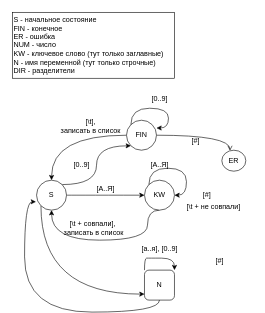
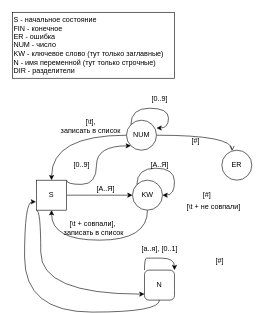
  <mxCell id="0" />
  <mxCell id="1" parent="0" />
  <mxCell id="2" value="S - начальное состояние&lt;br&gt;FIN - конечное&lt;br&gt;ER - ошибка&lt;br&gt;NUM - число&lt;br&gt;KW - ключевое слово (тут только заглавные)&lt;br&gt;N - имя переменной (тут только строчные)&lt;br&gt;DIR - разделители" style="rounded=0;whiteSpace=wrap;html=1;align=left;" vertex="1" parent="1"><mxGeometry x="20" y="20" width="270" height="110" as="geometry" /></mxCell>
  <mxCell id="3" style="edgeStyle=orthogonalEdgeStyle;curved=1;rounded=0;orthogonalLoop=1;jettySize=auto;html=1;exitX=1;exitY=0;exitDx=0;exitDy=0;entryX=0;entryY=1;entryDx=0;entryDy=0;" edge="1" parent="1" source="6" target="9"><mxGeometry relative="1" as="geometry"><Array as="points"><mxPoint x="160" y="307" /><mxPoint x="160" y="243" /></Array></mxGeometry></mxCell>
  <mxCell id="4" style="edgeStyle=orthogonalEdgeStyle;curved=1;rounded=0;orthogonalLoop=1;jettySize=auto;html=1;exitX=1;exitY=0.5;exitDx=0;exitDy=0;entryX=0;entryY=0.5;entryDx=0;entryDy=0;" edge="1" parent="1" source="6" target="16"><mxGeometry relative="1" as="geometry" /></mxCell>
  <mxCell id="5" style="edgeStyle=orthogonalEdgeStyle;curved=1;rounded=0;orthogonalLoop=1;jettySize=auto;html=1;exitX=0;exitY=1;exitDx=0;exitDy=0;entryX=0;entryY=0.8;entryDx=0;entryDy=0;entryPerimeter=0;" edge="1" parent="1" source="6" target="25"><mxGeometry relative="1" as="geometry"><Array as="points"><mxPoint x="67" y="490" /></Array></mxGeometry></mxCell>
- <mxCell id="6" value="S" style="ellipse;whiteSpace=wrap;html=1;aspect=fixed;" vertex="1" parent="1"><mxGeometry x="60" y="300" width="50" height="50" as="geometry" /></mxCell>
+ <mxCell id="6" value="S" style="whiteSpace=wrap;html=1;aspect=fixed;rounded=0;" vertex="1" parent="1"><mxGeometry x="60" y="300" width="50" height="50" as="geometry" /></mxCell>
  <mxCell id="7" style="edgeStyle=orthogonalEdgeStyle;curved=1;rounded=0;orthogonalLoop=1;jettySize=auto;html=1;exitX=1;exitY=0.5;exitDx=0;exitDy=0;entryX=0.34;entryY=0.02;entryDx=0;entryDy=0;entryPerimeter=0;endArrow=open;" edge="1" parent="1" source="9" target="13"><mxGeometry relative="1" as="geometry" /></mxCell>
  <mxCell id="8" style="edgeStyle=orthogonalEdgeStyle;curved=1;rounded=0;orthogonalLoop=1;jettySize=auto;html=1;exitX=0;exitY=0.5;exitDx=0;exitDy=0;entryX=0.5;entryY=0;entryDx=0;entryDy=0;" edge="1" parent="1" source="9" target="6"><mxGeometry relative="1" as="geometry" /></mxCell>
- <mxCell id="9" value="FIN" style="ellipse;whiteSpace=wrap;html=1;aspect=fixed;" vertex="1" parent="1"><mxGeometry x="210" y="200" width="50" height="50" as="geometry" /></mxCell>
+ <mxCell id="9" value="NUM" style="ellipse;whiteSpace=wrap;html=1;aspect=fixed;" vertex="1" parent="1"><mxGeometry x="210" y="200" width="50" height="50" as="geometry" /></mxCell>
  <mxCell id="10" value="[0..9]" style="text;html=1;align=center;verticalAlign=middle;resizable=0;points=[];autosize=1;strokeColor=none;fillColor=none;" vertex="1" parent="1"><mxGeometry x="110" y="260" width="50" height="30" as="geometry" /></mxCell>
  <mxCell id="11" style="edgeStyle=orthogonalEdgeStyle;curved=1;rounded=0;orthogonalLoop=1;jettySize=auto;html=1;exitX=0;exitY=0;exitDx=0;exitDy=0;entryX=1;entryY=0.26;entryDx=0;entryDy=0;entryPerimeter=0;" edge="1" parent="1" source="9" target="9"><mxGeometry relative="1" as="geometry" /></mxCell>
  <mxCell id="12" value="[0..9]" style="text;html=1;align=center;verticalAlign=middle;resizable=0;points=[];autosize=1;strokeColor=none;fillColor=none;" vertex="1" parent="1"><mxGeometry x="240" y="150" width="50" height="30" as="geometry" /></mxCell>
- <mxCell id="13" value="ER" style="ellipse;whiteSpace=wrap;html=1;aspect=fixed;" vertex="1" parent="1"><mxGeometry x="369" y="250" width="40" height="35" as="geometry" /></mxCell>
+ <mxCell id="13" value="ER" style="ellipse;whiteSpace=wrap;html=1;aspect=fixed;" vertex="1" parent="1"><mxGeometry x="369" y="250" width="50" height="50" as="geometry" /></mxCell>
  <mxCell id="14" value="[#]" style="text;html=1;align=center;verticalAlign=middle;resizable=0;points=[];autosize=1;strokeColor=none;fillColor=none;" vertex="1" parent="1"><mxGeometry x="305" y="220" width="40" height="30" as="geometry" /></mxCell>
  <mxCell id="15" style="edgeStyle=orthogonalEdgeStyle;curved=1;rounded=0;orthogonalLoop=1;jettySize=auto;html=1;exitX=0.5;exitY=1;exitDx=0;exitDy=0;entryX=0.5;entryY=1;entryDx=0;entryDy=0;" edge="1" parent="1" source="16" target="6"><mxGeometry relative="1" as="geometry"><Array as="points"><mxPoint x="245" y="400" /><mxPoint x="85" y="400" /></Array></mxGeometry></mxCell>
- <mxCell id="16" value="KW" style="ellipse;whiteSpace=wrap;html=1;aspect=fixed;" vertex="1" parent="1"><mxGeometry x="240" y="300" width="50" height="50" as="geometry" /></mxCell>
+ <mxCell id="16" value="KW" style="ellipse;whiteSpace=wrap;html=1;aspect=fixed;" vertex="1" parent="1"><mxGeometry x="220" y="300" width="50" height="50" as="geometry" /></mxCell>
  <mxCell id="17" value="[\t], &lt;br&gt;записать в список" style="text;html=1;align=center;verticalAlign=middle;resizable=0;points=[];autosize=1;strokeColor=none;fillColor=none;" vertex="1" parent="1"><mxGeometry x="90" y="190" width="120" height="40" as="geometry" /></mxCell>
  <mxCell id="18" value="[А..Я]" style="text;html=1;align=center;verticalAlign=middle;resizable=0;points=[];autosize=1;strokeColor=none;fillColor=none;" vertex="1" parent="1"><mxGeometry x="150" y="300" width="50" height="30" as="geometry" /></mxCell>
  <mxCell id="19" style="edgeStyle=orthogonalEdgeStyle;curved=1;rounded=0;orthogonalLoop=1;jettySize=auto;html=1;exitX=0;exitY=0;exitDx=0;exitDy=0;entryX=1;entryY=0.5;entryDx=0;entryDy=0;" edge="1" parent="1" source="16" target="16"><mxGeometry relative="1" as="geometry" /></mxCell>
  <mxCell id="20" value="[А..Я]" style="text;html=1;align=center;verticalAlign=middle;resizable=0;points=[];autosize=1;strokeColor=none;fillColor=none;" vertex="1" parent="1"><mxGeometry x="240" y="260" width="50" height="30" as="geometry" /></mxCell>
  <mxCell id="21" value="[#]" style="text;html=1;align=center;verticalAlign=middle;resizable=0;points=[];autosize=1;strokeColor=none;fillColor=none;" vertex="1" parent="1"><mxGeometry x="324" y="310" width="40" height="30" as="geometry" /></mxCell>
  <mxCell id="22" value="[\t + совпали],&amp;nbsp;&lt;br&gt;записать в список" style="text;html=1;align=center;verticalAlign=middle;resizable=0;points=[];autosize=1;strokeColor=none;fillColor=none;" vertex="1" parent="1"><mxGeometry x="95" y="360" width="120" height="40" as="geometry" /></mxCell>
  <mxCell id="23" value="[\t + не совпали]" style="text;html=1;align=center;verticalAlign=middle;resizable=0;points=[];autosize=1;strokeColor=none;fillColor=none;" vertex="1" parent="1"><mxGeometry x="300" y="330" width="110" height="30" as="geometry" /></mxCell>
  <mxCell id="24" style="edgeStyle=orthogonalEdgeStyle;curved=1;rounded=0;orthogonalLoop=1;jettySize=auto;html=1;exitX=0.5;exitY=1;exitDx=0;exitDy=0;entryX=-0.02;entryY=0.72;entryDx=0;entryDy=0;entryPerimeter=0;" edge="1" parent="1" source="25" target="6"><mxGeometry relative="1" as="geometry" /></mxCell>
  <mxCell id="25" value="N" style="whiteSpace=wrap;html=1;aspect=fixed;rounded=1;" vertex="1" parent="1"><mxGeometry x="240" y="450" width="50" height="50" as="geometry" /></mxCell>
  <mxCell id="26" style="edgeStyle=orthogonalEdgeStyle;curved=1;rounded=0;orthogonalLoop=1;jettySize=auto;html=1;exitX=0;exitY=0;exitDx=0;exitDy=0;entryX=1;entryY=0;entryDx=0;entryDy=0;" edge="1" parent="1" source="25" target="25"><mxGeometry relative="1" as="geometry"><Array as="points"><mxPoint x="247" y="430" /><mxPoint x="283" y="430" /></Array></mxGeometry></mxCell>
- <mxCell id="27" value="[a..я], [0..9]" style="text;html=1;align=center;verticalAlign=middle;resizable=0;points=[];autosize=1;strokeColor=none;fillColor=none;" vertex="1" parent="1"><mxGeometry x="225" y="400" width="80" height="30" as="geometry" /></mxCell>
+ <mxCell id="27" value="[a..я], [0..1]" style="text;html=1;align=center;verticalAlign=middle;resizable=0;points=[];autosize=1;strokeColor=none;fillColor=none;" vertex="1" parent="1"><mxGeometry x="225" y="400" width="80" height="30" as="geometry" /></mxCell>
  <mxCell id="28" value="[#]" style="text;html=1;align=center;verticalAlign=middle;resizable=0;points=[];autosize=1;strokeColor=none;fillColor=none;" vertex="1" parent="1"><mxGeometry x="345" y="420" width="40" height="30" as="geometry" /></mxCell>
